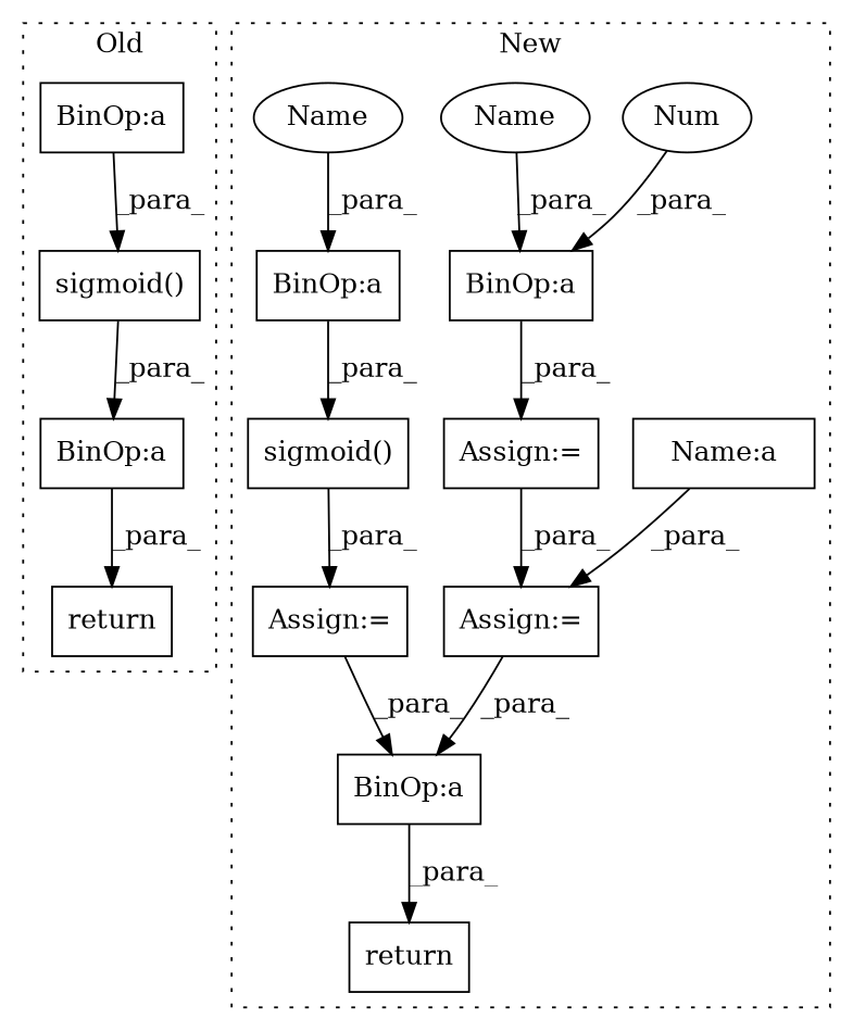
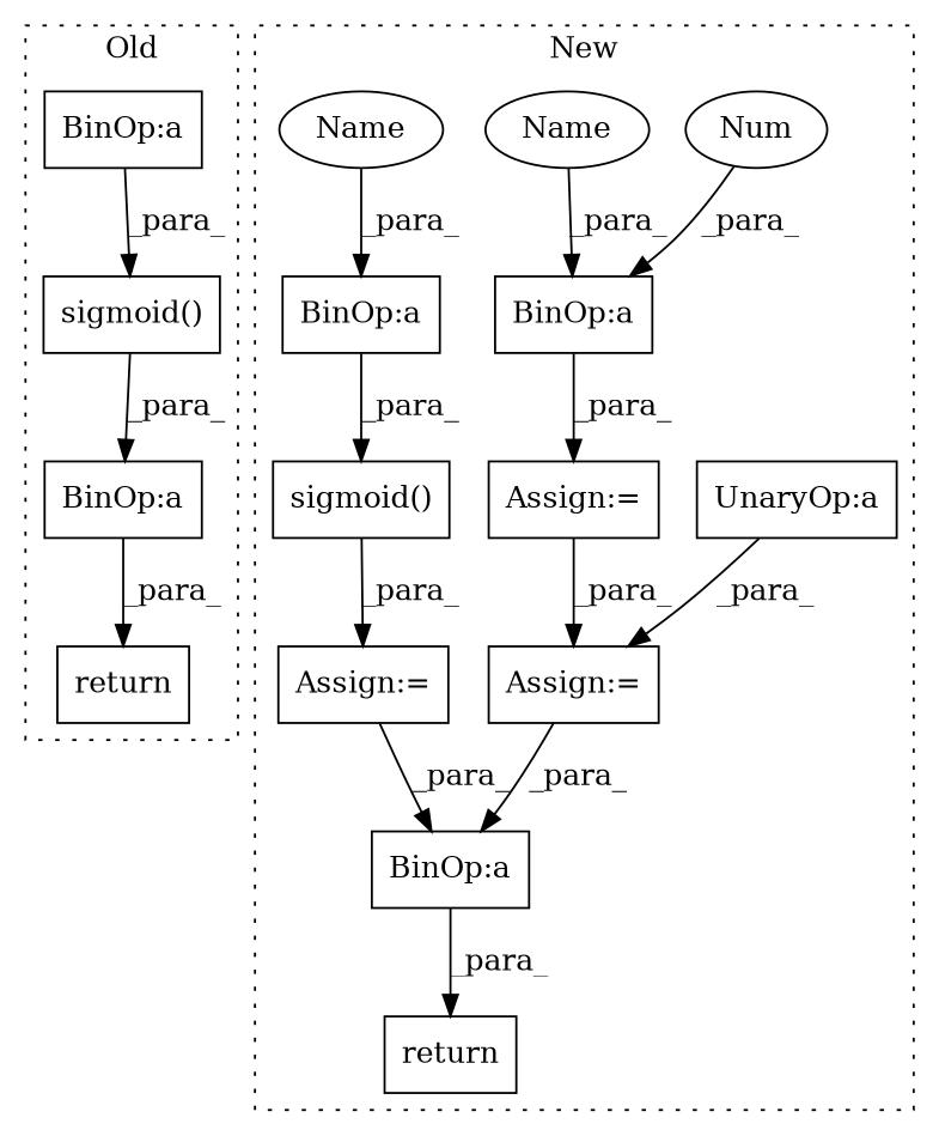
  digraph {
    node [a=82 l=3 shape=box]
    n1 [a=93 l=7 label=return s=2363]
    n2 [a=75 l="14,1" label="sigmoid()" s="2232,2250"]
    n3 [label="BinOp:a" s=2229]
    n4 [label="BinOp:a" s=2170]
    n5 [a=75 l="10,1" label="sigmoid()" s="3008,3022"]
    n6 [a=93 l=7 label=return s=3484]
    n7 [a=68 label="Assign:=" s=3098]
    n8 [a=68 label="Assign:=" s=3133]
    n9 [a=68 label="Assign:=" s=3319]
    n10 [label="BinOp:a" s=3447]
    n11 [l=2 label="BinOp:a" s=3166]
-   n12 [a=61 l=14 label="Name:a" s=2859]
+   n12 [a=61 l=14 label="UnaryOp:a" s=2859]
    n13 [label="BinOp:a" s=2976]
    n14 [a=76 l=1 label=Num s=3168 shape=ellipse]
    n15 [a=87 l=13 label=Name s=3153 shape=ellipse]
    n16 [a=87 l=13 label=Name s=2979 shape=ellipse]
    subgraph cluster_1 {
      label=Old
      style=dotted
      n1
      n2
      n3
      n4
    }
    subgraph cluster_2 {
      label=New
      style=dotted
      n5
      n6
      n7
      n8
      n9
      n10
      n11
      n12
      n13
      n14
      n15
      n16
    }
    n2 -> n3 [label=_para_]
    n3 -> n1 [label=_para_]
    n4 -> n2 [label=_para_]
    n5 -> n7 [label=_para_]
    n7 -> n10 [label=_para_]
    n8 -> n9 [label=_para_]
    n9 -> n10 [label=_para_]
    n10 -> n6 [label=_para_]
    n11 -> n8 [label=_para_]
    n12 -> n9 [label=_para_]
    n13 -> n5 [label=_para_]
    n14 -> n11 [label=_para_]
    n15 -> n11 [label=_para_]
    n16 -> n13 [label=_para_]
  }
